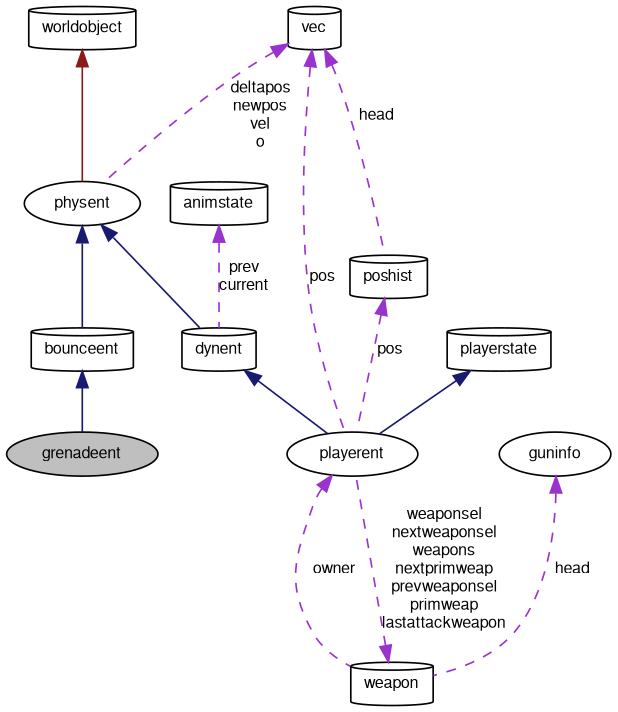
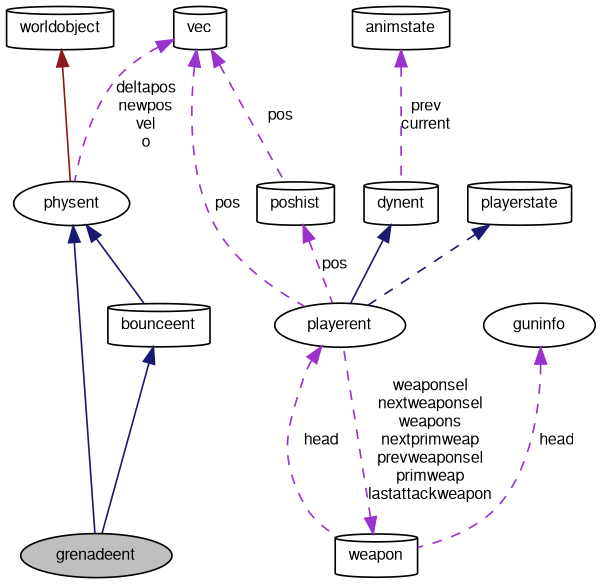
  digraph {
    node [color=black fillcolor=white fontname=FreeSans fontsize=10 shape=cylinder style=filled]
    edge [color=darkorchid3 dir=back fontname=FreeSans fontsize=10 labelfontname=FreeSans labelfontsize=10 style=dashed]
    n1 [fillcolor=grey75 fontcolor=black height=0.2 label=grenadeent shape=ellipse width=0.4]
    n2 [height=0.2 label=bounceent width=0.4]
    n3 [height=0.2 label=physent shape=ellipse width=0.4]
    n4 [height=0.2 label=dynent width=0.4]
    n5 [height=0.2 label=playerent shape=ellipse width=0.4]
    n6 [height=0.2 label=worldobject width=0.4]
    n7 [height=0.2 label=vec width=0.4]
    n8 [height=0.2 label=poshist width=0.4]
    n9 [height=0.2 label=weapon width=0.4]
    n10 [height=0.2 label=animstate width=0.4]
    n11 [height=0.2 label=playerstate width=0.4]
    n12 [height=0.2 label=guninfo shape=ellipse width=0.4]
    n2 -> n1 [color=midnightblue style=solid]
    n3 -> n2 [color=midnightblue style=solid]
-   n3 -> n4 [color=midnightblue style=solid]
+   n3 -> n1 [color=midnightblue style=solid]
    n4 -> n5 [color=midnightblue style=solid]
-   n5 -> n9 [label=owner]
+   n5 -> n9 [label=head]
    n6 -> n3 [color=firebrick4 style=solid]
    n7 -> n3 [label="deltapos\nnewpos\nvel\no"]
    n7 -> n5 [label=pos]
-   n7 -> n8 [label=head]
+   n7 -> n8 [label=pos]
    n8 -> n5 [label=pos]
    n9 -> n5 [label="weaponsel\nnextweaponsel\nweapons\nnextprimweap\nprevweaponsel\nprimweap\nlastattackweapon"]
    n10 -> n4 [label="prev\ncurrent"]
-   n11 -> n5 [color=midnightblue style=solid]
+   n11 -> n5 [color=midnightblue]
    n12 -> n9 [label=head]
  }
